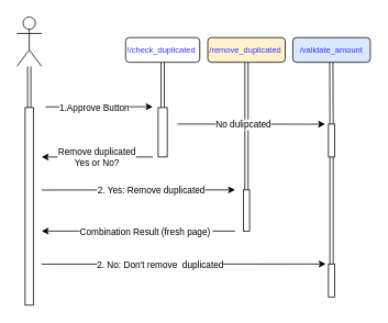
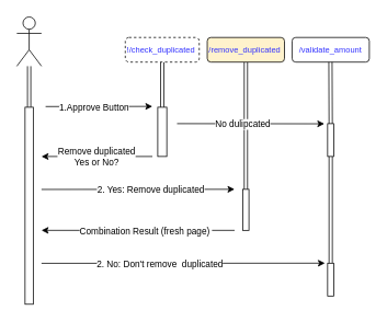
  <mxCell id="0" />
  <mxCell id="1" parent="0" />
  <mxCell id="2" style="rounded=0;orthogonalLoop=1;jettySize=auto;html=1;exitX=0.5;exitY=1;exitDx=0;exitDy=0;strokeColor=default;shape=link;" parent="1" source="3" target="4" edge="1"><mxGeometry relative="1" as="geometry" /></mxCell>
- <mxCell id="3" value="&lt;font style=&quot;font-size: 10px;&quot; color=&quot;#3333ff&quot;&gt;!/check_duplicated&amp;nbsp;&lt;/font&gt;" style="rounded=1;whiteSpace=wrap;html=1;" parent="1" vertex="1"><mxGeometry x="152" y="45" width="90" height="30" as="geometry" /></mxCell>
+ <mxCell id="3" value="&lt;font style=&quot;font-size: 10px;&quot; color=&quot;#3333ff&quot;&gt;!/check_duplicated&amp;nbsp;&lt;/font&gt;" style="rounded=1;whiteSpace=wrap;html=1;dashed=1;" parent="1" vertex="1"><mxGeometry x="152" y="45" width="90" height="30" as="geometry" /></mxCell>
  <mxCell id="4" value="" style="rounded=0;whiteSpace=wrap;html=1;direction=south;" parent="1" vertex="1"><mxGeometry x="191.51" y="130" width="10.99" height="60" as="geometry" /></mxCell>
  <mxCell id="5" value="" style="endArrow=classic;html=1;rounded=0;strokeColor=default;" parent="1" edge="1"><mxGeometry width="50" height="50" relative="1" as="geometry"><mxPoint x="55" y="129.17" as="sourcePoint" /><mxPoint x="185" y="129" as="targetPoint" /></mxGeometry></mxCell>
  <mxCell id="6" value="1.Approve Button" style="edgeLabel;html=1;align=center;verticalAlign=middle;resizable=0;points=[];" parent="5" vertex="1" connectable="0"><mxGeometry x="-0.591" relative="1" as="geometry"><mxPoint x="32" y="1" as="offset" /></mxGeometry></mxCell>
  <mxCell id="7" style="rounded=0;orthogonalLoop=1;jettySize=auto;html=1;exitX=0.5;exitY=1;exitDx=0;exitDy=0;strokeColor=default;shape=link;" parent="1" target="8" edge="1"><mxGeometry relative="1" as="geometry"><mxPoint x="35" y="80" as="sourcePoint" /></mxGeometry></mxCell>
  <mxCell id="8" value="" style="rounded=0;whiteSpace=wrap;html=1;direction=south;" parent="1" vertex="1"><mxGeometry x="30" y="130" width="10" height="240" as="geometry" /></mxCell>
  <mxCell id="9" value="" style="shape=umlActor;verticalLabelPosition=bottom;verticalAlign=top;html=1;outlineConnect=0;" parent="1" vertex="1"><mxGeometry x="20" y="20" width="30" height="60" as="geometry" /></mxCell>
  <mxCell id="10" value="y" style="endArrow=classic;html=1;rounded=0;strokeColor=default;" parent="1" edge="1"><mxGeometry width="50" height="50" relative="1" as="geometry"><mxPoint x="185" y="190" as="sourcePoint" /><mxPoint x="50" y="190" as="targetPoint" /></mxGeometry></mxCell>
  <mxCell id="11" value="Remove duplicated&lt;br&gt;Yes or No?" style="edgeLabel;html=1;align=center;verticalAlign=middle;resizable=0;points=[];" parent="10" vertex="1" connectable="0"><mxGeometry x="0.258" y="-3" relative="1" as="geometry"><mxPoint x="16" y="3" as="offset" /></mxGeometry></mxCell>
  <mxCell id="12" style="rounded=0;orthogonalLoop=1;jettySize=auto;html=1;exitX=0.5;exitY=1;exitDx=0;exitDy=0;strokeColor=default;shape=link;" parent="1" source="13" target="14" edge="1"><mxGeometry relative="1" as="geometry" /></mxCell>
  <mxCell id="13" value="&lt;font color=&quot;#3333ff&quot; style=&quot;font-size: 10px;&quot;&gt;/remove_duplicated&amp;nbsp;&lt;/font&gt;" style="rounded=1;whiteSpace=wrap;html=1;fillColor=#fff2cc;" parent="1" vertex="1"><mxGeometry x="251.75" y="45" width="94" height="30" as="geometry" /></mxCell>
  <mxCell id="14" value="" style="rounded=0;whiteSpace=wrap;html=1;direction=south;" parent="1" vertex="1"><mxGeometry x="295" y="230" width="7.5" height="50" as="geometry" /></mxCell>
  <mxCell id="15" value="" style="endArrow=classic;html=1;rounded=0;strokeColor=default;" parent="1" edge="1"><mxGeometry width="50" height="50" relative="1" as="geometry"><mxPoint x="50" y="230.17" as="sourcePoint" /><mxPoint x="285" y="230" as="targetPoint" /></mxGeometry></mxCell>
  <mxCell id="16" value="2. Yes: Remove duplicated" style="edgeLabel;html=1;align=center;verticalAlign=middle;resizable=0;points=[];" parent="15" vertex="1" connectable="0"><mxGeometry x="-0.591" relative="1" as="geometry"><mxPoint x="85" as="offset" /></mxGeometry></mxCell>
  <mxCell id="17" value="y" style="endArrow=classic;html=1;rounded=0;strokeColor=default;" parent="1" edge="1"><mxGeometry width="50" height="50" relative="1" as="geometry"><mxPoint x="285" y="280" as="sourcePoint" /><mxPoint x="50" y="280" as="targetPoint" /></mxGeometry></mxCell>
  <mxCell id="18" value="Combination Result (fresh page)&amp;nbsp;" style="edgeLabel;html=1;align=center;verticalAlign=middle;resizable=0;points=[];" parent="17" vertex="1" connectable="0"><mxGeometry x="0.258" y="-3" relative="1" as="geometry"><mxPoint x="39" y="3" as="offset" /></mxGeometry></mxCell>
  <mxCell id="19" value="" style="endArrow=classic;html=1;rounded=0;strokeColor=default;" parent="1" edge="1"><mxGeometry width="50" height="50" relative="1" as="geometry"><mxPoint x="50" y="320.17" as="sourcePoint" /><mxPoint x="395" y="320" as="targetPoint" /></mxGeometry></mxCell>
  <mxCell id="20" value="2. No: Don't remove&amp;nbsp;&amp;nbsp;duplicated" style="edgeLabel;html=1;align=center;verticalAlign=middle;resizable=0;points=[];" parent="19" vertex="1" connectable="0"><mxGeometry x="-0.591" relative="1" as="geometry"><mxPoint x="73" as="offset" /></mxGeometry></mxCell>
- <mxCell id="21" value="&lt;font color=&quot;#3333ff&quot; style=&quot;font-size: 10px;&quot;&gt;/&lt;/font&gt;&lt;font color=&quot;#3333ff&quot;&gt;&lt;span style=&quot;font-size: 10px;&quot;&gt;validate_amount&lt;/span&gt;&lt;/font&gt;" style="rounded=1;whiteSpace=wrap;html=1;fillColor=#dae8fc;" parent="1" vertex="1"><mxGeometry x="355" y="45" width="94" height="30" as="geometry" /></mxCell>
+ <mxCell id="21" value="&lt;font color=&quot;#3333ff&quot; style=&quot;font-size: 10px;&quot;&gt;/&lt;/font&gt;&lt;font color=&quot;#3333ff&quot;&gt;&lt;span style=&quot;font-size: 10px;&quot;&gt;validate_amount&lt;/span&gt;&lt;/font&gt;" style="rounded=1;whiteSpace=wrap;html=1;" parent="1" vertex="1"><mxGeometry x="355" y="45" width="94" height="30" as="geometry" /></mxCell>
  <mxCell id="22" style="rounded=0;orthogonalLoop=1;jettySize=auto;html=1;exitX=1;exitY=0.5;exitDx=0;exitDy=0;strokeColor=default;shape=link;entryX=0;entryY=0.5;entryDx=0;entryDy=0;startArrow=none;" parent="1" source="26" target="23" edge="1"><mxGeometry relative="1" as="geometry"><mxPoint x="401.7" y="75" as="sourcePoint" /><mxPoint x="402" y="230" as="targetPoint" /></mxGeometry></mxCell>
  <mxCell id="23" value="" style="rounded=0;whiteSpace=wrap;html=1;direction=south;" parent="1" vertex="1"><mxGeometry x="398.25" y="320" width="7.5" height="40" as="geometry" /></mxCell>
  <mxCell id="24" value="" style="endArrow=classic;html=1;rounded=0;strokeColor=default;" parent="1" edge="1"><mxGeometry width="50" height="50" relative="1" as="geometry"><mxPoint x="215" y="150" as="sourcePoint" /><mxPoint x="394.25" y="150.19" as="targetPoint" /></mxGeometry></mxCell>
  <mxCell id="25" value="No dulipcated" style="edgeLabel;html=1;align=center;verticalAlign=middle;resizable=0;points=[];" parent="24" vertex="1" connectable="0"><mxGeometry x="-0.591" relative="1" as="geometry"><mxPoint x="43" as="offset" /></mxGeometry></mxCell>
  <mxCell id="26" value="" style="rounded=0;whiteSpace=wrap;html=1;direction=south;" parent="1" vertex="1"><mxGeometry x="398.25" y="150" width="7.5" height="40" as="geometry" /></mxCell>
  <mxCell id="27" value="" style="rounded=0;orthogonalLoop=1;jettySize=auto;html=1;exitX=0.5;exitY=1;exitDx=0;exitDy=0;strokeColor=default;shape=link;entryX=0;entryY=0.5;entryDx=0;entryDy=0;endArrow=none;" parent="1" target="26" edge="1"><mxGeometry relative="1" as="geometry"><mxPoint x="401.7" y="75" as="sourcePoint" /><mxPoint x="402" y="320" as="targetPoint" /></mxGeometry></mxCell>
